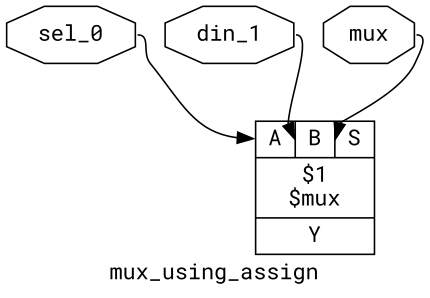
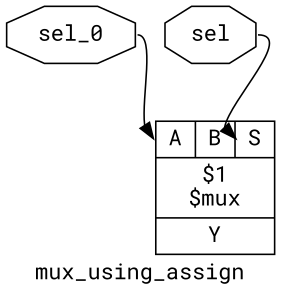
  digraph {
    fontname="Roboto Mono"
    label=mux_using_assign
    rankdir=TB
    remincross=true
    node [color=black fontcolor=black fontname="Roboto Mono" shape=octagon]
    edge [color=black fontname="Roboto Mono" tailport=e]
    n1 [label=sel_0]
    n2 [label="{{<p6> A|<p7> B|<p8> S}|$1\n$mux|{<p9> Y}}" shape=record color="" fontcolor=""]
-   n3 [label=din_1]
-   n4 [label=mux]
+   n4 [label=sel]
    n1 -> n2 [headport="p6:w"]
-   n3 -> n2 [headport="p7:w"]
    n4 -> n2 [headport="p8:w"]
  }
